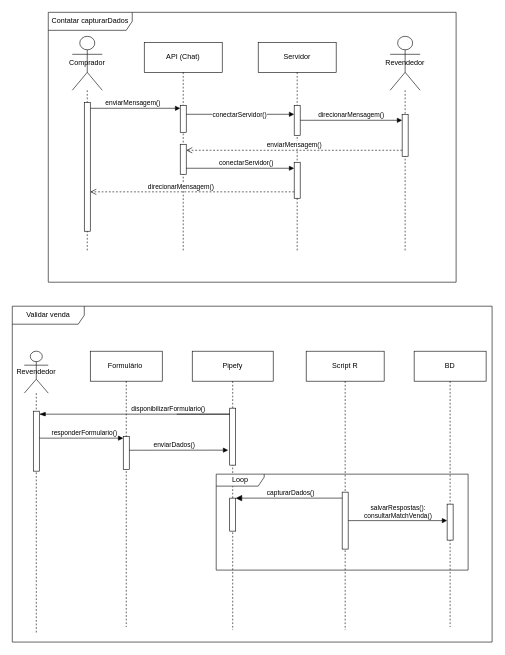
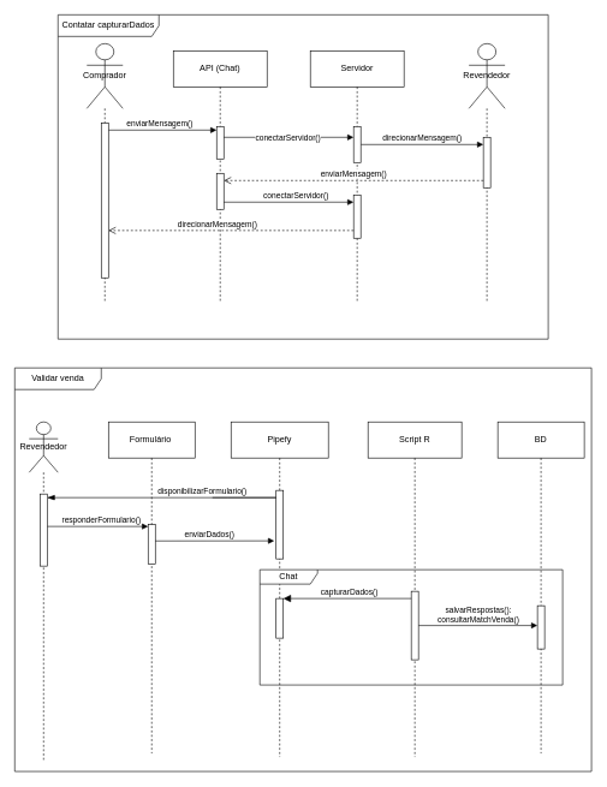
  <mxCell id="0" />
  <mxCell id="1" parent="0" />
  <mxCell id="2" value="capturarDados()" style="html=1;verticalAlign=bottom;endArrow=block;endSize=8;curved=0;rounded=0;endFill=1;" edge="1" parent="1" source="36" target="35"><mxGeometry x="-0.004" relative="1" as="geometry"><mxPoint x="470" y="810" as="sourcePoint" /><mxPoint x="390" y="810" as="targetPoint" /><mxPoint as="offset" /></mxGeometry></mxCell>
  <mxCell id="3" value="enviarDados()" style="html=1;verticalAlign=bottom;endArrow=block;curved=0;rounded=0;entryX=0.444;entryY=0.247;entryDx=0;entryDy=0;entryPerimeter=0;" edge="1" parent="1"><mxGeometry x="-0.059" width="80" relative="1" as="geometry"><mxPoint x="209.997" y="750.14" as="sourcePoint" /><mxPoint x="379.94" y="749.995" as="targetPoint" /><mxPoint as="offset" /></mxGeometry></mxCell>
  <mxCell id="4" value="disponibilizarFormulario()" style="html=1;verticalAlign=bottom;endArrow=blockThin;endSize=8;curved=0;rounded=0;endFill=1;fillColor=#e1d5e7;strokeColor=#000000;" edge="1" parent="1" target="28"><mxGeometry x="-0.047" relative="1" as="geometry"><mxPoint x="294.167" y="690" as="sourcePoint" /><mxPoint x="150" y="690" as="targetPoint" /><Array as="points"><mxPoint x="385" y="690" /><mxPoint x="315" y="690" /></Array><mxPoint as="offset" /></mxGeometry></mxCell>
  <mxCell id="5" value="salvarRespostas():&lt;br&gt;consultarMatchVenda()" style="html=1;verticalAlign=bottom;endArrow=block;curved=0;rounded=0;" edge="1" parent="1" source="37" target="32"><mxGeometry x="0.007" width="80" relative="1" as="geometry"><mxPoint x="574.167" y="860" as="sourcePoint" /><mxPoint x="749.5" y="860" as="targetPoint" /><mxPoint as="offset" /></mxGeometry></mxCell>
  <mxCell id="6" value="responderFormulario()" style="html=1;verticalAlign=bottom;endArrow=block;curved=0;rounded=0;exitX=1;exitY=0;exitDx=0;exitDy=5;exitPerimeter=0;" edge="1" parent="1"><mxGeometry x="0.067" width="80" relative="1" as="geometry"><mxPoint x="65" y="730" as="sourcePoint" /><mxPoint x="205" y="730" as="targetPoint" /><mxPoint as="offset" /></mxGeometry></mxCell>
  <mxCell id="7" value="API (Chat)" style="shape=umlLifeline;perimeter=lifelinePerimeter;whiteSpace=wrap;html=1;container=1;dropTarget=0;collapsible=0;recursiveResize=0;outlineConnect=0;portConstraint=eastwest;newEdgeStyle={&quot;curved&quot;:0,&quot;rounded&quot;:0};size=50;" vertex="1" parent="1"><mxGeometry x="240" y="70" width="130" height="350" as="geometry" /></mxCell>
  <mxCell id="8" value="" style="html=1;points=[[0,0,0,0,5],[0,1,0,0,-5],[1,0,0,0,5],[1,1,0,0,-5]];perimeter=orthogonalPerimeter;outlineConnect=0;targetShapes=umlLifeline;portConstraint=eastwest;newEdgeStyle={&quot;curved&quot;:0,&quot;rounded&quot;:0};" vertex="1" parent="7"><mxGeometry x="60" y="105" width="10" height="45" as="geometry" /></mxCell>
  <mxCell id="9" value="" style="html=1;points=[[0,0,0,0,5],[0,1,0,0,-5],[1,0,0,0,5],[1,1,0,0,-5]];perimeter=orthogonalPerimeter;outlineConnect=0;targetShapes=umlLifeline;portConstraint=eastwest;newEdgeStyle={&quot;curved&quot;:0,&quot;rounded&quot;:0};" vertex="1" parent="7"><mxGeometry x="60" y="170" width="10" height="50" as="geometry" /></mxCell>
  <mxCell id="10" value="Servidor" style="shape=umlLifeline;perimeter=lifelinePerimeter;whiteSpace=wrap;html=1;container=1;dropTarget=0;collapsible=0;recursiveResize=0;outlineConnect=0;portConstraint=eastwest;newEdgeStyle={&quot;curved&quot;:0,&quot;rounded&quot;:0};size=50;" vertex="1" parent="1"><mxGeometry x="430" y="70" width="130" height="350" as="geometry" /></mxCell>
  <mxCell id="11" value="" style="html=1;points=[[0,0,0,0,5],[0,1,0,0,-5],[1,0,0,0,5],[1,1,0,0,-5]];perimeter=orthogonalPerimeter;outlineConnect=0;targetShapes=umlLifeline;portConstraint=eastwest;newEdgeStyle={&quot;curved&quot;:0,&quot;rounded&quot;:0};" vertex="1" parent="10"><mxGeometry x="60" y="200" width="10" height="60" as="geometry" /></mxCell>
  <mxCell id="12" value="Comprador" style="shape=umlLifeline;perimeter=lifelinePerimeter;whiteSpace=wrap;html=1;container=1;dropTarget=0;collapsible=0;recursiveResize=0;outlineConnect=0;portConstraint=eastwest;newEdgeStyle={&quot;curved&quot;:0,&quot;rounded&quot;:0};participant=umlActor;size=90;" vertex="1" parent="1"><mxGeometry x="120" y="60" width="50" height="360" as="geometry" /></mxCell>
  <mxCell id="13" value="Revendedor" style="shape=umlLifeline;perimeter=lifelinePerimeter;whiteSpace=wrap;html=1;container=1;dropTarget=0;collapsible=0;recursiveResize=0;outlineConnect=0;portConstraint=eastwest;newEdgeStyle={&quot;curved&quot;:0,&quot;rounded&quot;:0};participant=umlActor;size=90;" vertex="1" parent="1"><mxGeometry x="650" y="60" width="50" height="360" as="geometry" /></mxCell>
  <mxCell id="14" value="" style="html=1;points=[[0,0,0,0,5],[0,1,0,0,-5],[1,0,0,0,5],[1,1,0,0,-5]];perimeter=orthogonalPerimeter;outlineConnect=0;targetShapes=umlLifeline;portConstraint=eastwest;newEdgeStyle={&quot;curved&quot;:0,&quot;rounded&quot;:0};" vertex="1" parent="13"><mxGeometry x="20" y="130" width="10" height="70" as="geometry" /></mxCell>
  <mxCell id="15" value="enviarMensagem()" style="html=1;verticalAlign=bottom;endArrow=block;curved=0;rounded=0;entryX=0;entryY=0;entryDx=0;entryDy=5;entryPerimeter=0;" edge="1" parent="1" target="8"><mxGeometry x="-0.067" width="80" relative="1" as="geometry"><mxPoint x="150" y="180" as="sourcePoint" /><mxPoint x="230" y="180" as="targetPoint" /><mxPoint x="1" as="offset" /></mxGeometry></mxCell>
  <mxCell id="16" value="conectarServidor()" style="html=1;verticalAlign=bottom;endArrow=block;curved=0;rounded=0;" edge="1" parent="1" target="20"><mxGeometry x="-0.024" y="-10" width="80" relative="1" as="geometry"><mxPoint x="310" y="190" as="sourcePoint" /><mxPoint x="390" y="190" as="targetPoint" /><mxPoint x="1" as="offset" /></mxGeometry></mxCell>
  <mxCell id="17" value="direcionarMensagem()" style="html=1;verticalAlign=bottom;endArrow=block;curved=0;rounded=0;" edge="1" parent="1" source="20"><mxGeometry width="80" relative="1" as="geometry"><mxPoint x="500" y="200" as="sourcePoint" /><mxPoint x="670" y="200" as="targetPoint" /></mxGeometry></mxCell>
  <mxCell id="18" value="enviarMensagem()&lt;br&gt;" style="html=1;verticalAlign=bottom;endArrow=open;dashed=1;endSize=8;curved=0;rounded=0;" edge="1" parent="1"><mxGeometry relative="1" as="geometry"><mxPoint x="670" y="250" as="sourcePoint" /><mxPoint x="310" y="250" as="targetPoint" /></mxGeometry></mxCell>
  <mxCell id="19" value="" style="html=1;verticalAlign=bottom;endArrow=block;curved=0;rounded=0;" edge="1" parent="1" target="20"><mxGeometry width="80" relative="1" as="geometry"><mxPoint x="500" y="200" as="sourcePoint" /><mxPoint x="675" y="200" as="targetPoint" /></mxGeometry></mxCell>
  <mxCell id="20" value="" style="html=1;points=[[0,0,0,0,5],[0,1,0,0,-5],[1,0,0,0,5],[1,1,0,0,-5]];perimeter=orthogonalPerimeter;outlineConnect=0;targetShapes=umlLifeline;portConstraint=eastwest;newEdgeStyle={&quot;curved&quot;:0,&quot;rounded&quot;:0};" vertex="1" parent="1"><mxGeometry x="490" y="175" width="10" height="50" as="geometry" /></mxCell>
  <mxCell id="21" value="conectarServidor()" style="html=1;verticalAlign=bottom;endArrow=block;curved=0;rounded=0;" edge="1" parent="1"><mxGeometry x="0.111" width="80" relative="1" as="geometry"><mxPoint x="310" y="280" as="sourcePoint" /><mxPoint x="490" y="280" as="targetPoint" /><mxPoint as="offset" /></mxGeometry></mxCell>
  <mxCell id="22" value="" style="html=1;verticalAlign=bottom;endArrow=open;dashed=1;endSize=8;curved=0;rounded=0;" edge="1" parent="1" target="24"><mxGeometry relative="1" as="geometry"><mxPoint x="490" y="319.33" as="sourcePoint" /><mxPoint x="144" y="319" as="targetPoint" /></mxGeometry></mxCell>
  <mxCell id="23" value="direcionarMensagem()" style="edgeLabel;html=1;align=center;verticalAlign=middle;resizable=0;points=[];" vertex="1" connectable="0" parent="22"><mxGeometry x="0.123" y="-2" relative="1" as="geometry"><mxPoint x="1" y="-7" as="offset" /></mxGeometry></mxCell>
  <mxCell id="24" value="" style="html=1;points=[[0,0,0,0,5],[0,1,0,0,-5],[1,0,0,0,5],[1,1,0,0,-5]];perimeter=orthogonalPerimeter;outlineConnect=0;targetShapes=umlLifeline;portConstraint=eastwest;newEdgeStyle={&quot;curved&quot;:0,&quot;rounded&quot;:0};" vertex="1" parent="1"><mxGeometry x="140" y="170" width="10" height="215" as="geometry" /></mxCell>
  <mxCell id="25" value="Contatar capturarDados" style="shape=umlFrame;whiteSpace=wrap;html=1;pointerEvents=0;width=140;height=30;" vertex="1" parent="1"><mxGeometry x="80" y="20" width="680" height="450" as="geometry" /></mxCell>
  <mxCell id="26" value="Validar venda" style="shape=umlFrame;whiteSpace=wrap;html=1;pointerEvents=0;width=120;height=30;" vertex="1" parent="1"><mxGeometry x="20" y="510" width="800" height="560" as="geometry" /></mxCell>
  <mxCell id="27" value="Revendedor" style="shape=umlLifeline;perimeter=lifelinePerimeter;whiteSpace=wrap;html=1;container=1;dropTarget=0;collapsible=0;recursiveResize=0;outlineConnect=0;portConstraint=eastwest;newEdgeStyle={&quot;curved&quot;:0,&quot;rounded&quot;:0};participant=umlActor;size=70;align=center;" vertex="1" parent="1"><mxGeometry x="40" y="585" width="40" height="470" as="geometry" /></mxCell>
  <mxCell id="28" value="" style="html=1;points=[[0,0,0,0,5],[0,1,0,0,-5],[1,0,0,0,5],[1,1,0,0,-5]];perimeter=orthogonalPerimeter;outlineConnect=0;targetShapes=umlLifeline;portConstraint=eastwest;newEdgeStyle={&quot;curved&quot;:0,&quot;rounded&quot;:0};" vertex="1" parent="27"><mxGeometry x="15" y="100" width="10" height="100" as="geometry" /></mxCell>
  <mxCell id="29" value="Formulário&amp;nbsp;" style="shape=umlLifeline;perimeter=lifelinePerimeter;whiteSpace=wrap;html=1;container=1;dropTarget=0;collapsible=0;recursiveResize=0;outlineConnect=0;portConstraint=eastwest;newEdgeStyle={&quot;curved&quot;:0,&quot;rounded&quot;:0};size=50;" vertex="1" parent="1"><mxGeometry x="150" y="585" width="120" height="460" as="geometry" /></mxCell>
  <mxCell id="30" value="" style="html=1;points=[[0,0,0,0,5],[0,1,0,0,-5],[1,0,0,0,5],[1,1,0,0,-5]];perimeter=orthogonalPerimeter;outlineConnect=0;targetShapes=umlLifeline;portConstraint=eastwest;newEdgeStyle={&quot;curved&quot;:0,&quot;rounded&quot;:0};" vertex="1" parent="29"><mxGeometry x="55" y="142.5" width="10" height="55" as="geometry" /></mxCell>
  <mxCell id="31" value="BD" style="shape=umlLifeline;perimeter=lifelinePerimeter;whiteSpace=wrap;html=1;container=1;dropTarget=0;collapsible=0;recursiveResize=0;outlineConnect=0;portConstraint=eastwest;newEdgeStyle={&quot;curved&quot;:0,&quot;rounded&quot;:0};size=50;" vertex="1" parent="1"><mxGeometry x="690" y="585" width="120" height="460" as="geometry" /></mxCell>
  <mxCell id="32" value="" style="html=1;points=[[0,0,0,0,5],[0,1,0,0,-5],[1,0,0,0,5],[1,1,0,0,-5]];perimeter=orthogonalPerimeter;outlineConnect=0;targetShapes=umlLifeline;portConstraint=eastwest;newEdgeStyle={&quot;curved&quot;:0,&quot;rounded&quot;:0};" vertex="1" parent="31"><mxGeometry x="55" y="255" width="10" height="60" as="geometry" /></mxCell>
  <mxCell id="33" value="Pipefy" style="shape=umlLifeline;perimeter=lifelinePerimeter;whiteSpace=wrap;html=1;container=1;dropTarget=0;collapsible=0;recursiveResize=0;outlineConnect=0;portConstraint=eastwest;newEdgeStyle={&quot;curved&quot;:0,&quot;rounded&quot;:0};size=50;" vertex="1" parent="1"><mxGeometry x="320" y="585" width="135" height="465" as="geometry" /></mxCell>
  <mxCell id="34" value="" style="html=1;points=[[0,0,0,0,5],[0,1,0,0,-5],[1,0,0,0,5],[1,1,0,0,-5]];perimeter=orthogonalPerimeter;outlineConnect=0;targetShapes=umlLifeline;portConstraint=eastwest;newEdgeStyle={&quot;curved&quot;:0,&quot;rounded&quot;:0};" vertex="1" parent="33"><mxGeometry x="62.5" y="95" width="10" height="95" as="geometry" /></mxCell>
  <mxCell id="35" value="" style="html=1;points=[[0,0,0,0,5],[0,1,0,0,-5],[1,0,0,0,5],[1,1,0,0,-5]];perimeter=orthogonalPerimeter;outlineConnect=0;targetShapes=umlLifeline;portConstraint=eastwest;newEdgeStyle={&quot;curved&quot;:0,&quot;rounded&quot;:0};" vertex="1" parent="33"><mxGeometry x="62.5" y="245" width="10" height="55" as="geometry" /></mxCell>
  <mxCell id="36" value="Script R" style="shape=umlLifeline;perimeter=lifelinePerimeter;whiteSpace=wrap;html=1;container=1;dropTarget=0;collapsible=0;recursiveResize=0;outlineConnect=0;portConstraint=eastwest;newEdgeStyle={&quot;curved&quot;:0,&quot;rounded&quot;:0};size=50;" vertex="1" parent="1"><mxGeometry x="510" y="585" width="130" height="465" as="geometry" /></mxCell>
  <mxCell id="37" value="" style="html=1;points=[[0,0,0,0,5],[0,1,0,0,-5],[1,0,0,0,5],[1,1,0,0,-5]];perimeter=orthogonalPerimeter;outlineConnect=0;targetShapes=umlLifeline;portConstraint=eastwest;newEdgeStyle={&quot;curved&quot;:0,&quot;rounded&quot;:0};" vertex="1" parent="36"><mxGeometry x="60" y="235" width="10" height="95" as="geometry" /></mxCell>
- <mxCell id="38" value="Loop" style="shape=umlFrame;whiteSpace=wrap;html=1;pointerEvents=0;width=80;height=20;" vertex="1" parent="1"><mxGeometry x="360" y="790" width="420" height="160" as="geometry" /></mxCell>
+ <mxCell id="38" value="Chat" style="shape=umlFrame;whiteSpace=wrap;html=1;pointerEvents=0;width=80;height=20;" vertex="1" parent="1"><mxGeometry x="360" y="790" width="420" height="160" as="geometry" /></mxCell>
